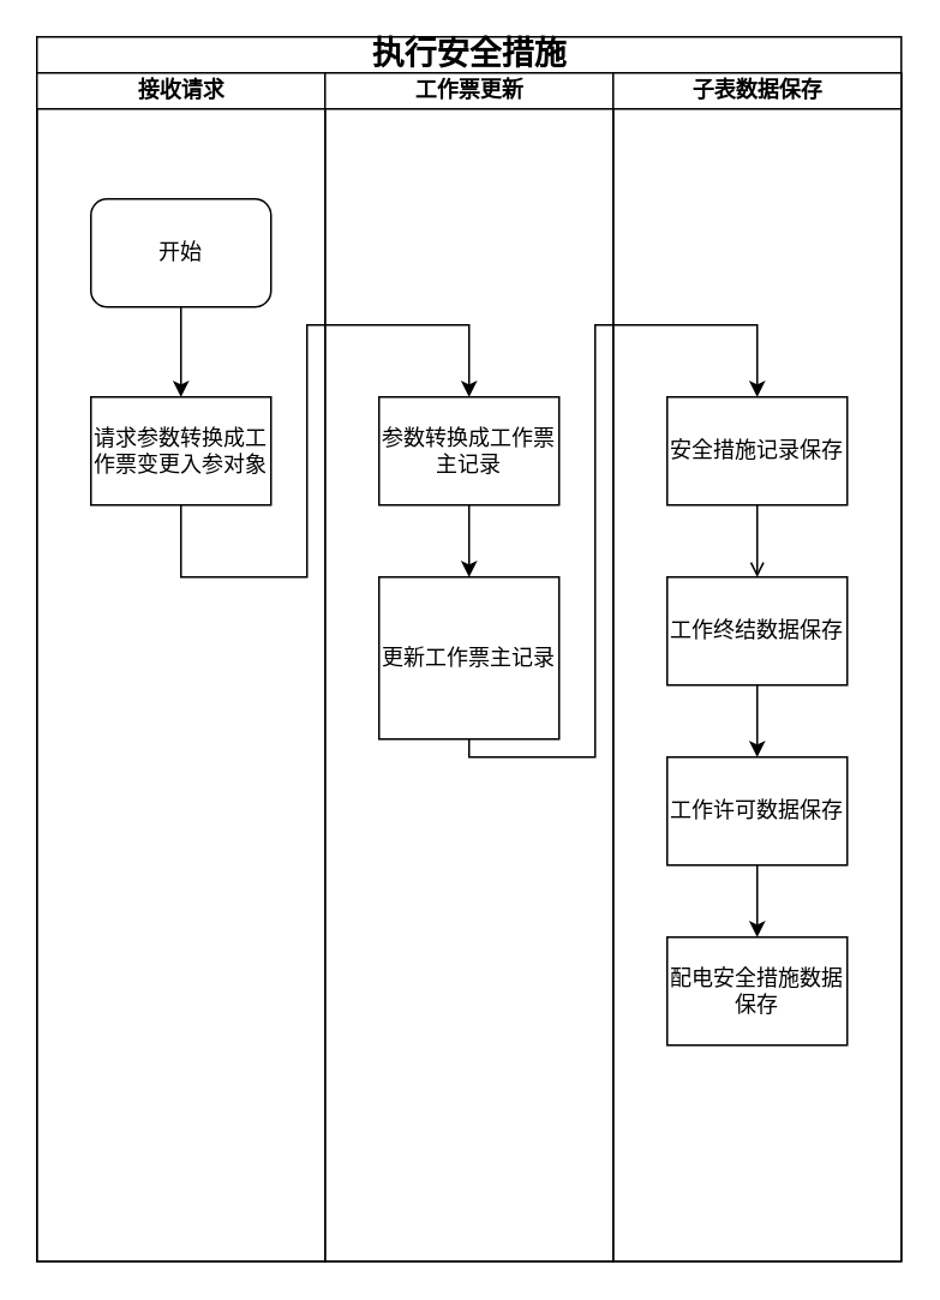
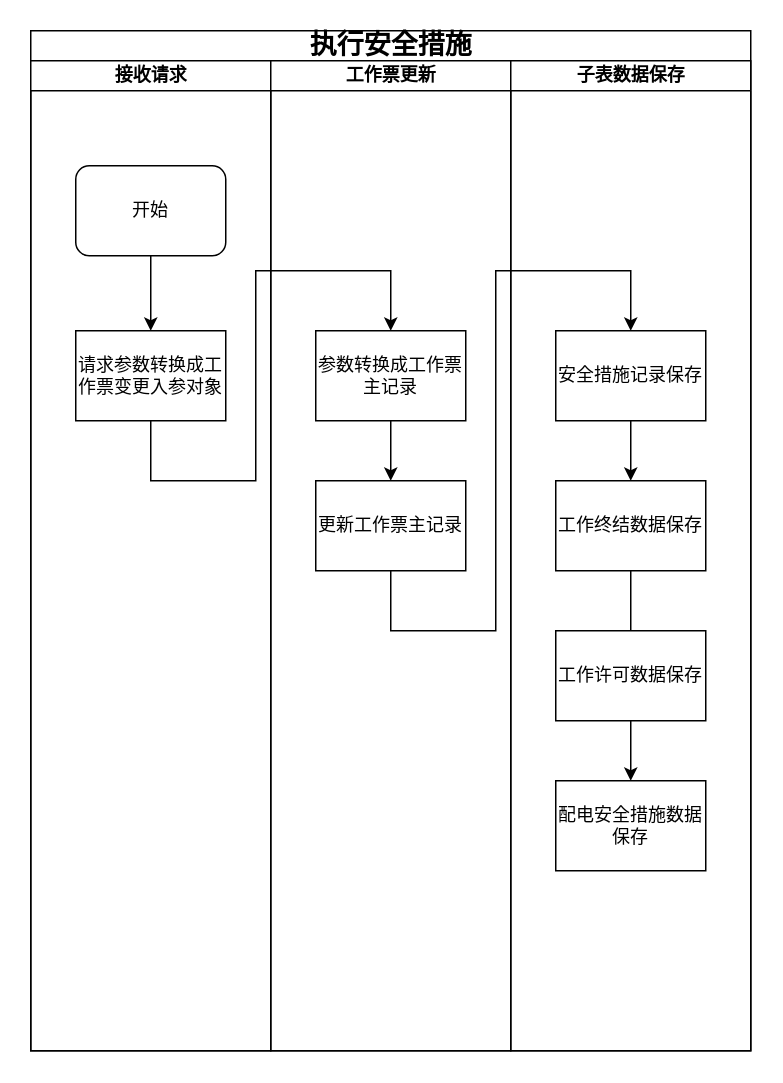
  <mxCell id="0" />
  <mxCell id="1" parent="0" />
  <mxCell id="2" value="&lt;span style=&quot;font-size: 18px;&quot;&gt;执行安全措施&lt;/span&gt;" style="swimlane;html=1;childLayout=stackLayout;startSize=20;rounded=0;shadow=0;labelBackgroundColor=none;strokeWidth=1;fontFamily=Verdana;fontSize=8;align=center;" vertex="1" parent="1"><mxGeometry x="20" y="20" width="480" height="680" as="geometry" /></mxCell>
  <mxCell id="3" value="接收请求" style="swimlane;html=1;startSize=20;" vertex="1" parent="2"><mxGeometry y="20" width="160" height="660" as="geometry"><mxRectangle y="20" width="40" height="730" as="alternateBounds" /></mxGeometry></mxCell>
  <mxCell id="4" value="&lt;font style=&quot;font-size: 12px;&quot;&gt;开始&lt;/font&gt;" style="rounded=1;whiteSpace=wrap;html=1;shadow=0;labelBackgroundColor=none;strokeWidth=1;fontFamily=Verdana;fontSize=8;align=center;" vertex="1" parent="3"><mxGeometry x="30" y="70" width="100" height="60" as="geometry" /></mxCell>
  <mxCell id="5" value="&lt;span style=&quot;font-size: 12px;&quot;&gt;请求参数转换成工作票变更入参对象&lt;/span&gt;" style="whiteSpace=wrap;html=1;fontSize=8;fontFamily=Verdana;rounded=0;shadow=0;labelBackgroundColor=none;strokeWidth=1;" vertex="1" parent="3"><mxGeometry x="30" y="180" width="100" height="60" as="geometry" /></mxCell>
  <mxCell id="6" style="edgeStyle=orthogonalEdgeStyle;rounded=0;orthogonalLoop=1;jettySize=auto;html=1;exitX=0.5;exitY=1;exitDx=0;exitDy=0;entryX=0.5;entryY=0;entryDx=0;entryDy=0;" edge="1" parent="3" source="4" target="5"><mxGeometry relative="1" as="geometry"><Array as="points"><mxPoint x="80" y="160" /><mxPoint x="80" y="160" /></Array></mxGeometry></mxCell>
  <mxCell id="7" value="工作票更新" style="swimlane;html=1;startSize=20;" vertex="1" parent="2"><mxGeometry x="160" y="20" width="160" height="660" as="geometry" /></mxCell>
  <mxCell id="8" style="edgeStyle=orthogonalEdgeStyle;rounded=0;orthogonalLoop=1;jettySize=auto;html=1;exitX=0.5;exitY=1;exitDx=0;exitDy=0;" edge="1" parent="7" source="9" target="10"><mxGeometry relative="1" as="geometry" /></mxCell>
  <mxCell id="9" value="&lt;span style=&quot;font-size: 12px;&quot;&gt;参数转换成工作票主记录&lt;/span&gt;" style="whiteSpace=wrap;html=1;fontSize=8;fontFamily=Verdana;rounded=0;shadow=0;labelBackgroundColor=none;strokeWidth=1;" vertex="1" parent="7"><mxGeometry x="30" y="180" width="100" height="60" as="geometry" /></mxCell>
- <mxCell id="10" value="&lt;span style=&quot;font-size: 12px;&quot;&gt;更新工作票主记录&lt;/span&gt;" style="whiteSpace=wrap;html=1;fontSize=8;fontFamily=Verdana;rounded=0;shadow=0;labelBackgroundColor=none;strokeWidth=1;" vertex="1" parent="7"><mxGeometry x="30" y="280" width="100" height="90" as="geometry" /></mxCell>
+ <mxCell id="10" value="&lt;span style=&quot;font-size: 12px;&quot;&gt;更新工作票主记录&lt;/span&gt;" style="whiteSpace=wrap;html=1;fontSize=8;fontFamily=Verdana;rounded=0;shadow=0;labelBackgroundColor=none;strokeWidth=1;" vertex="1" parent="7"><mxGeometry x="30" y="280" width="100" height="60" as="geometry" /></mxCell>
  <mxCell id="11" value="子表数据保存" style="swimlane;html=1;startSize=20;" vertex="1" parent="2"><mxGeometry x="320" y="20" width="160" height="660" as="geometry" /></mxCell>
- <mxCell id="12" style="edgeStyle=orthogonalEdgeStyle;rounded=0;orthogonalLoop=1;jettySize=auto;html=1;exitX=0.5;exitY=1;exitDx=0;exitDy=0;entryX=0.5;entryY=0;entryDx=0;entryDy=0;endArrow=open;" edge="1" parent="11" source="13" target="17"><mxGeometry relative="1" as="geometry" /></mxCell>
+ <mxCell id="12" style="edgeStyle=orthogonalEdgeStyle;rounded=0;orthogonalLoop=1;jettySize=auto;html=1;exitX=0.5;exitY=1;exitDx=0;exitDy=0;entryX=0.5;entryY=0;entryDx=0;entryDy=0;" edge="1" parent="11" source="13" target="17"><mxGeometry relative="1" as="geometry" /></mxCell>
  <mxCell id="13" value="&lt;span style=&quot;font-size: 12px;&quot;&gt;安全措施记录保存&lt;/span&gt;" style="whiteSpace=wrap;html=1;fontSize=8;fontFamily=Verdana;rounded=0;shadow=0;labelBackgroundColor=none;strokeWidth=1;" vertex="1" parent="11"><mxGeometry x="30" y="180" width="100" height="60" as="geometry" /></mxCell>
  <mxCell id="14" style="edgeStyle=orthogonalEdgeStyle;rounded=0;orthogonalLoop=1;jettySize=auto;html=1;exitX=0;exitY=0.5;exitDx=0;exitDy=0;entryX=0.5;entryY=0;entryDx=0;entryDy=0;" edge="1" parent="11"><mxGeometry relative="1" as="geometry"><Array as="points"><mxPoint x="10" y="518" /><mxPoint x="10" y="690" /><mxPoint x="80" y="690" /></Array><mxPoint x="30" y="517.5" as="sourcePoint" /></mxGeometry></mxCell>
  <mxCell id="15" value="&lt;font style=&quot;font-size: 10px;&quot;&gt;否&lt;/font&gt;" style="edgeLabel;html=1;align=center;verticalAlign=middle;resizable=0;points=[];" vertex="1" connectable="0" parent="14"><mxGeometry x="-0.909" y="-2" relative="1" as="geometry"><mxPoint as="offset" /></mxGeometry></mxCell>
- <mxCell id="16" style="edgeStyle=orthogonalEdgeStyle;rounded=0;orthogonalLoop=1;jettySize=auto;html=1;exitX=0.5;exitY=1;exitDx=0;exitDy=0;" edge="1" parent="11" source="17" target="19"><mxGeometry relative="1" as="geometry" /></mxCell>
+ <mxCell id="16" style="edgeStyle=orthogonalEdgeStyle;rounded=0;orthogonalLoop=1;jettySize=auto;html=1;exitX=0.5;exitY=1;exitDx=0;exitDy=0;endArrow=none;" edge="1" parent="11" source="17" target="19"><mxGeometry relative="1" as="geometry" /></mxCell>
  <mxCell id="17" value="&lt;span style=&quot;font-size: 12px;&quot;&gt;工作终结数据保存&lt;/span&gt;" style="whiteSpace=wrap;html=1;fontSize=8;fontFamily=Verdana;rounded=0;shadow=0;labelBackgroundColor=none;strokeWidth=1;" vertex="1" parent="11"><mxGeometry x="30" y="280" width="100" height="60" as="geometry" /></mxCell>
  <mxCell id="18" style="edgeStyle=orthogonalEdgeStyle;rounded=0;orthogonalLoop=1;jettySize=auto;html=1;exitX=0.5;exitY=1;exitDx=0;exitDy=0;entryX=0.5;entryY=0;entryDx=0;entryDy=0;" edge="1" parent="11" source="19" target="20"><mxGeometry relative="1" as="geometry" /></mxCell>
  <mxCell id="19" value="&lt;span style=&quot;font-size: 12px;&quot;&gt;工作许可数据保存&lt;/span&gt;" style="whiteSpace=wrap;html=1;fontSize=8;fontFamily=Verdana;rounded=0;shadow=0;labelBackgroundColor=none;strokeWidth=1;" vertex="1" parent="11"><mxGeometry x="30" y="380" width="100" height="60" as="geometry" /></mxCell>
  <mxCell id="20" value="&lt;span style=&quot;font-size: 12px;&quot;&gt;配电安全措施数据保存&lt;/span&gt;" style="whiteSpace=wrap;html=1;fontSize=8;fontFamily=Verdana;rounded=0;shadow=0;labelBackgroundColor=none;strokeWidth=1;" vertex="1" parent="11"><mxGeometry x="30" y="480" width="100" height="60" as="geometry" /></mxCell>
  <mxCell id="21" style="edgeStyle=orthogonalEdgeStyle;rounded=0;orthogonalLoop=1;jettySize=auto;html=1;exitX=0.5;exitY=1;exitDx=0;exitDy=0;entryX=0.5;entryY=0;entryDx=0;entryDy=0;" edge="1" parent="2" source="10" target="13"><mxGeometry relative="1" as="geometry"><Array as="points"><mxPoint x="240" y="400" /><mxPoint x="310" y="400" /><mxPoint x="310" y="160" /><mxPoint x="400" y="160" /></Array></mxGeometry></mxCell>
  <mxCell id="22" style="edgeStyle=orthogonalEdgeStyle;rounded=0;orthogonalLoop=1;jettySize=auto;html=1;exitX=0.5;exitY=1;exitDx=0;exitDy=0;entryX=0.5;entryY=0;entryDx=0;entryDy=0;" edge="1" parent="2" source="5" target="9"><mxGeometry relative="1" as="geometry"><Array as="points"><mxPoint x="80" y="300" /><mxPoint x="150" y="300" /><mxPoint x="150" y="160" /><mxPoint x="240" y="160" /></Array></mxGeometry></mxCell>
